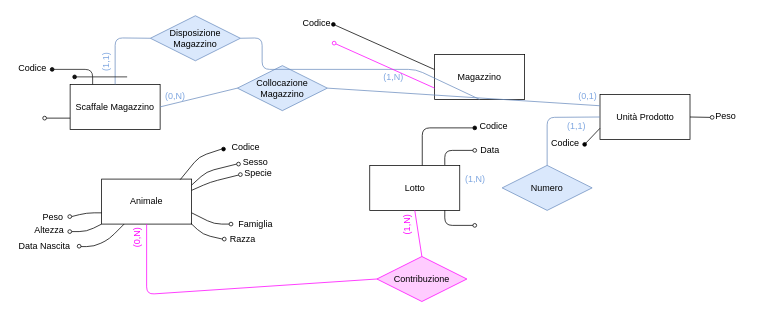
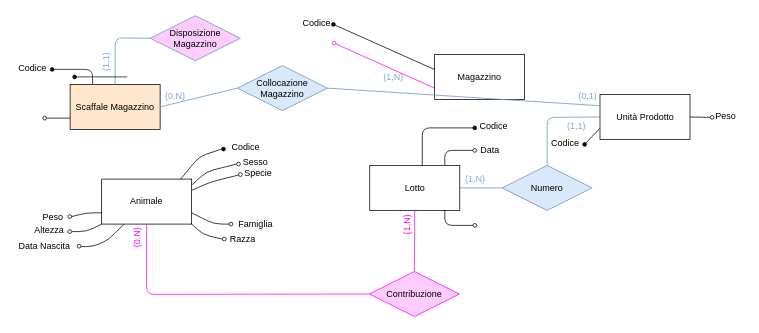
  <mxCell id="0" />
  <mxCell id="1" parent="0" />
  <mxCell id="2" value="&lt;font style=&quot;font-size: 12px&quot;&gt;Sesso&lt;/font&gt;" style="text;html=1;strokeColor=none;fillColor=none;align=center;verticalAlign=middle;whiteSpace=wrap;rounded=0;" parent="1" vertex="1"><mxGeometry x="317.5" y="206.278" width="45" height="20" as="geometry" /></mxCell>
  <mxCell id="3" value="&lt;font style=&quot;font-size: 12px&quot;&gt;Peso&lt;/font&gt;" style="text;html=1;strokeColor=none;fillColor=none;align=center;verticalAlign=middle;whiteSpace=wrap;rounded=0;" parent="1" vertex="1"><mxGeometry x="48" y="279.278" width="45" height="20" as="geometry" /></mxCell>
  <mxCell id="4" value="Animale&lt;br&gt;" style="rounded=0;whiteSpace=wrap;html=1;" parent="1" vertex="1"><mxGeometry x="135" y="238.278" width="120" height="60" as="geometry" /></mxCell>
  <mxCell id="5" value="Lotto" style="rounded=0;whiteSpace=wrap;html=1;" parent="1" vertex="1"><mxGeometry x="492.5" y="220" width="120" height="60" as="geometry" /></mxCell>
  <mxCell id="6" value="Magazzino" style="rounded=0;whiteSpace=wrap;html=1;" parent="1" vertex="1"><mxGeometry x="579" y="72" width="120" height="60" as="geometry" /></mxCell>
  <mxCell id="7" value="Collocazione Magazzino" style="rhombus;whiteSpace=wrap;html=1;fillColor=#dae8fc;strokeColor=#6c8ebf;" parent="1" vertex="1"><mxGeometry x="316" y="87" width="120" height="60" as="geometry" /></mxCell>
  <mxCell id="8" value="" style="endArrow=none;html=1;exitX=0.874;exitY=0.011;exitDx=0;exitDy=0;exitPerimeter=0;" parent="1" source="4" edge="1"><mxGeometry width="50" height="50" relative="1" as="geometry"><mxPoint x="235" y="238.278" as="sourcePoint" /><mxPoint x="295" y="198.278" as="targetPoint" /><Array as="points"><mxPoint x="265" y="208.278" /></Array></mxGeometry></mxCell>
  <mxCell id="9" value="" style="ellipse;whiteSpace=wrap;html=1;aspect=fixed;fillColor=#000000;" parent="1" vertex="1"><mxGeometry x="295" y="195.778" width="5" height="5" as="geometry" /></mxCell>
  <mxCell id="10" value="&lt;font style=&quot;font-size: 12px&quot;&gt;Codice&lt;/font&gt;" style="text;html=1;strokeColor=none;fillColor=none;align=center;verticalAlign=middle;whiteSpace=wrap;rounded=0;" parent="1" vertex="1"><mxGeometry x="305" y="186.278" width="45" height="20" as="geometry" /></mxCell>
  <mxCell id="11" value="" style="endArrow=none;html=1;exitX=1;exitY=0.133;exitDx=0;exitDy=0;exitPerimeter=0;" parent="1" source="4" edge="1"><mxGeometry width="50" height="50" relative="1" as="geometry"><mxPoint x="255" y="258.278" as="sourcePoint" /><mxPoint x="315" y="218.278" as="targetPoint" /><Array as="points"><mxPoint x="275" y="228.278" /></Array></mxGeometry></mxCell>
  <mxCell id="12" value="" style="ellipse;whiteSpace=wrap;html=1;aspect=fixed;" parent="1" vertex="1"><mxGeometry x="315" y="215.778" width="5" height="5" as="geometry" /></mxCell>
  <mxCell id="13" value="" style="endArrow=none;html=1;exitX=1;exitY=0.75;exitDx=0;exitDy=0;" parent="1" source="4" edge="1"><mxGeometry width="50" height="50" relative="1" as="geometry"><mxPoint x="255" y="328.278" as="sourcePoint" /><mxPoint x="305" y="298.278" as="targetPoint" /><Array as="points"><mxPoint x="285" y="298.278" /></Array></mxGeometry></mxCell>
  <mxCell id="14" value="" style="ellipse;whiteSpace=wrap;html=1;aspect=fixed;" parent="1" vertex="1"><mxGeometry x="305" y="295.778" width="5" height="5" as="geometry" /></mxCell>
  <mxCell id="15" value="&lt;font style=&quot;font-size: 12px&quot;&gt;Famiglia&lt;/font&gt;" style="text;html=1;strokeColor=none;fillColor=none;align=center;verticalAlign=middle;whiteSpace=wrap;rounded=0;" parent="1" vertex="1"><mxGeometry x="317.5" y="288.278" width="45" height="20" as="geometry" /></mxCell>
  <mxCell id="16" value="" style="endArrow=none;html=1;exitX=0;exitY=0.5;exitDx=0;exitDy=0;" parent="1" source="37" edge="1"><mxGeometry width="50" height="50" relative="1" as="geometry"><mxPoint x="298.5" y="318.278" as="sourcePoint" /><mxPoint x="254" y="297.278" as="targetPoint" /><Array as="points"><mxPoint x="270" y="312.278" /></Array></mxGeometry></mxCell>
  <mxCell id="17" value="&lt;font style=&quot;font-size: 12px&quot;&gt;Razza&lt;/font&gt;" style="text;html=1;strokeColor=none;fillColor=none;align=center;verticalAlign=middle;whiteSpace=wrap;rounded=0;" parent="1" vertex="1"><mxGeometry x="301" y="307.778" width="45" height="20" as="geometry" /></mxCell>
  <mxCell id="18" value="" style="endArrow=none;html=1;entryX=0.25;entryY=1;entryDx=0;entryDy=0;" parent="1" target="4" edge="1"><mxGeometry width="50" height="50" relative="1" as="geometry"><mxPoint x="105" y="328.278" as="sourcePoint" /><mxPoint x="175" y="298.278" as="targetPoint" /><Array as="points"><mxPoint x="125" y="328.278" /><mxPoint x="145" y="318.278" /></Array></mxGeometry></mxCell>
  <mxCell id="19" value="" style="ellipse;whiteSpace=wrap;html=1;aspect=fixed;" parent="1" vertex="1"><mxGeometry x="102.5" y="325.278" width="5" height="5" as="geometry" /></mxCell>
  <mxCell id="20" value="&lt;font style=&quot;font-size: 12px&quot;&gt;Data Nascita&lt;/font&gt;" style="text;html=1;strokeColor=none;fillColor=none;align=center;verticalAlign=middle;whiteSpace=wrap;rounded=0;" parent="1" vertex="1"><mxGeometry x="20" y="317.778" width="78" height="20" as="geometry" /></mxCell>
  <mxCell id="21" value="" style="endArrow=none;html=1;" parent="1" target="4" edge="1"><mxGeometry width="50" height="50" relative="1" as="geometry"><mxPoint x="95" y="308.278" as="sourcePoint" /><mxPoint x="155" y="278.278" as="targetPoint" /><Array as="points"><mxPoint x="115" y="308.278" /></Array></mxGeometry></mxCell>
  <mxCell id="22" value="" style="ellipse;whiteSpace=wrap;html=1;aspect=fixed;" parent="1" vertex="1"><mxGeometry x="90" y="305.778" width="5" height="5" as="geometry" /></mxCell>
  <mxCell id="23" value="&lt;font style=&quot;font-size: 12px&quot;&gt;Altezza&lt;/font&gt;" style="text;html=1;strokeColor=none;fillColor=none;align=center;verticalAlign=middle;whiteSpace=wrap;rounded=0;" parent="1" vertex="1"><mxGeometry x="42.5" y="295.778" width="45" height="20" as="geometry" /></mxCell>
  <mxCell id="24" value="" style="endArrow=none;html=1;entryX=0;entryY=0.75;entryDx=0;entryDy=0;" parent="1" target="4" edge="1"><mxGeometry width="50" height="50" relative="1" as="geometry"><mxPoint x="95" y="288.278" as="sourcePoint" /><mxPoint x="155" y="278.278" as="targetPoint" /><Array as="points"><mxPoint x="115" y="283.278" /></Array></mxGeometry></mxCell>
  <mxCell id="25" value="" style="ellipse;whiteSpace=wrap;html=1;aspect=fixed;" parent="1" vertex="1"><mxGeometry x="90" y="285.778" width="5" height="5" as="geometry" /></mxCell>
  <mxCell id="26" value="" style="endArrow=none;html=1;entryX=-0.003;entryY=0.335;entryDx=0;entryDy=0;entryPerimeter=0;" parent="1" source="27" target="6" edge="1"><mxGeometry width="50" height="50" relative="1" as="geometry"><mxPoint x="444" y="32" as="sourcePoint" /><mxPoint x="494" y="12" as="targetPoint" /></mxGeometry></mxCell>
  <mxCell id="27" value="" style="ellipse;whiteSpace=wrap;html=1;aspect=fixed;fillColor=#080808;" parent="1" vertex="1"><mxGeometry x="441.5" y="29.5" width="5" height="5" as="geometry" /></mxCell>
  <mxCell id="28" value="Codice" style="text;html=1;strokeColor=none;fillColor=none;align=center;verticalAlign=middle;whiteSpace=wrap;rounded=0;" parent="1" vertex="1"><mxGeometry x="401.5" y="20" width="40" height="20" as="geometry" /></mxCell>
  <mxCell id="29" value="" style="endArrow=none;html=1;" parent="1" target="32" edge="1"><mxGeometry width="50" height="50" relative="1" as="geometry"><mxPoint x="562.5" y="220" as="sourcePoint" /><mxPoint x="632.5" y="170" as="targetPoint" /><Array as="points"><mxPoint x="562.5" y="170" /></Array></mxGeometry></mxCell>
  <mxCell id="30" value="" style="endArrow=none;html=1;exitX=0.834;exitY=-0.009;exitDx=0;exitDy=0;exitPerimeter=0;" parent="1" source="5" target="33" edge="1"><mxGeometry width="50" height="50" relative="1" as="geometry"><mxPoint x="582.5" y="220" as="sourcePoint" /><mxPoint x="632.5" y="200" as="targetPoint" /><Array as="points"><mxPoint x="592.5" y="200" /></Array></mxGeometry></mxCell>
  <mxCell id="31" value="" style="endArrow=none;html=1;exitX=0.834;exitY=0.999;exitDx=0;exitDy=0;exitPerimeter=0;" parent="1" source="5" target="34" edge="1"><mxGeometry width="50" height="50" relative="1" as="geometry"><mxPoint x="592.5" y="281" as="sourcePoint" /><mxPoint x="632.5" y="300" as="targetPoint" /><Array as="points"><mxPoint x="592.5" y="300" /></Array></mxGeometry></mxCell>
  <mxCell id="32" value="" style="ellipse;whiteSpace=wrap;html=1;aspect=fixed;fillColor=#080808;" parent="1" vertex="1"><mxGeometry x="630" y="167.5" width="5" height="5" as="geometry" /></mxCell>
  <mxCell id="33" value="" style="ellipse;whiteSpace=wrap;html=1;aspect=fixed;fillColor=none;" parent="1" vertex="1"><mxGeometry x="630" y="197.5" width="5" height="5" as="geometry" /></mxCell>
  <mxCell id="34" value="" style="ellipse;whiteSpace=wrap;html=1;aspect=fixed;fillColor=none;" parent="1" vertex="1"><mxGeometry x="630" y="297.5" width="5" height="5" as="geometry" /></mxCell>
  <mxCell id="35" value="Codice" style="text;html=1;strokeColor=none;fillColor=none;align=center;verticalAlign=middle;whiteSpace=wrap;rounded=0;" parent="1" vertex="1"><mxGeometry x="637.5" y="158" width="40" height="20" as="geometry" /></mxCell>
  <mxCell id="36" value="Data" style="text;html=1;strokeColor=none;fillColor=none;align=center;verticalAlign=middle;whiteSpace=wrap;rounded=0;" parent="1" vertex="1"><mxGeometry x="632.5" y="190" width="40" height="20" as="geometry" /></mxCell>
  <mxCell id="37" value="" style="ellipse;whiteSpace=wrap;html=1;aspect=fixed;" parent="1" vertex="1"><mxGeometry x="296" y="315.778" width="5" height="5" as="geometry" /></mxCell>
  <mxCell id="38" value="" style="endArrow=none;html=1;exitX=1;exitY=0.25;exitDx=0;exitDy=0;" parent="1" source="4" target="39" edge="1"><mxGeometry width="50" height="50" relative="1" as="geometry"><mxPoint x="370" y="252.278" as="sourcePoint" /><mxPoint x="320" y="232.278" as="targetPoint" /><Array as="points"><mxPoint x="280" y="242.278" /></Array></mxGeometry></mxCell>
  <mxCell id="39" value="" style="ellipse;whiteSpace=wrap;html=1;aspect=fixed;" parent="1" vertex="1"><mxGeometry x="317.5" y="229.778" width="5" height="5" as="geometry" /></mxCell>
  <mxCell id="40" value="Specie" style="text;html=1;strokeColor=none;fillColor=none;align=center;verticalAlign=middle;whiteSpace=wrap;rounded=0;" parent="1" vertex="1"><mxGeometry x="323.5" y="219.778" width="40" height="20" as="geometry" /></mxCell>
- <mxCell id="41" value="Contribuzione" style="rhombus;whiteSpace=wrap;html=1;fillColor=#FFCCFF;strokeColor=#FF00FF;" parent="1" vertex="1"><mxGeometry x="502" y="341.5" width="120" height="60" as="geometry" /></mxCell>
+ <mxCell id="41" value="Contribuzione" style="rhombus;whiteSpace=wrap;html=1;fillColor=#FFCCFF;strokeColor=#FF00FF;" parent="1" vertex="1"><mxGeometry x="492" y="361.5" width="120" height="60" as="geometry" /></mxCell>
  <mxCell id="42" value="&lt;font color=&quot;#ff00ff&quot;&gt;(0,N)&lt;/font&gt;" style="text;html=1;resizable=0;points=[];autosize=1;align=left;verticalAlign=top;spacingTop=-4;fontColor=#FFD966;rotation=-90;" parent="1" vertex="1"><mxGeometry x="163.5" y="302.278" width="40" height="20" as="geometry" /></mxCell>
  <mxCell id="43" value="&lt;font color=&quot;#ff00ff&quot;&gt;(1,N)&lt;/font&gt;" style="text;html=1;resizable=0;points=[];autosize=1;align=left;verticalAlign=top;spacingTop=-4;fontColor=#FFD966;rotation=-90;" parent="1" vertex="1"><mxGeometry x="522" y="284.5" width="40" height="20" as="geometry" /></mxCell>
- <mxCell id="44" value="Scaffale Magazzino" style="rounded=0;whiteSpace=wrap;html=1;fillColor=#FFFFFF;" parent="1" vertex="1"><mxGeometry x="93" y="112" width="120" height="60" as="geometry" /></mxCell>
+ <mxCell id="44" value="Scaffale Magazzino" style="rounded=0;whiteSpace=wrap;html=1;fillColor=#ffe6cc;" parent="1" vertex="1"><mxGeometry x="93" y="112" width="120" height="60" as="geometry" /></mxCell>
  <mxCell id="45" value="" style="endArrow=none;html=1;strokeColor=#6c8ebf;exitX=1;exitY=0.5;exitDx=0;exitDy=0;entryX=0;entryY=0.5;entryDx=0;entryDy=0;gradientColor=#7ea6e0;fillColor=#dae8fc;" parent="1" source="44" target="7" edge="1"><mxGeometry width="50" height="50" relative="1" as="geometry"><mxPoint x="229" y="152" as="sourcePoint" /><mxPoint x="279" y="102" as="targetPoint" /></mxGeometry></mxCell>
- <mxCell id="46" value="Disposizione Magazzino" style="rhombus;whiteSpace=wrap;html=1;fillColor=#dae8fc;strokeColor=#6c8ebf;" parent="1" vertex="1"><mxGeometry x="200" y="20.5" width="120" height="60" as="geometry" /></mxCell>
+ <mxCell id="46" value="Disposizione Magazzino" style="rhombus;whiteSpace=wrap;html=1;fillColor=#ffccff;strokeColor=#6c8ebf;" parent="1" vertex="1"><mxGeometry x="200" y="20.5" width="120" height="60" as="geometry" /></mxCell>
  <mxCell id="47" value="" style="endArrow=none;html=1;strokeColor=#6c8ebf;exitX=0.5;exitY=0;exitDx=0;exitDy=0;entryX=0;entryY=0.5;entryDx=0;entryDy=0;gradientColor=#7ea6e0;fillColor=#dae8fc;" parent="1" source="44" target="46" edge="1"><mxGeometry width="50" height="50" relative="1" as="geometry"><mxPoint x="119" y="92" as="sourcePoint" /><mxPoint x="169" y="42" as="targetPoint" /><Array as="points"><mxPoint x="153" y="50" /></Array></mxGeometry></mxCell>
- <mxCell id="48" value="" style="endArrow=none;html=1;strokeColor=#6c8ebf;exitX=1;exitY=0.5;exitDx=0;exitDy=0;entryX=0.5;entryY=1;entryDx=0;entryDy=0;gradientColor=#7ea6e0;fillColor=#dae8fc;" parent="1" source="46" target="6" edge="1"><mxGeometry width="50" height="50" relative="1" as="geometry"><mxPoint x="429" y="122" as="sourcePoint" /><mxPoint x="479" y="72" as="targetPoint" /><Array as="points"><mxPoint x="349" y="50" /><mxPoint x="349" y="92" /><mxPoint x="554" y="92" /></Array></mxGeometry></mxCell>
  <mxCell id="49" value="" style="endArrow=none;html=1;strokeColor=#141414;entryX=0.25;entryY=0;entryDx=0;entryDy=0;" parent="1" source="51" target="44" edge="1"><mxGeometry width="50" height="50" relative="1" as="geometry"><mxPoint x="69" y="92" as="sourcePoint" /><mxPoint x="89" y="32" as="targetPoint" /><Array as="points"><mxPoint x="123" y="92" /></Array></mxGeometry></mxCell>
  <mxCell id="50" value="Codice" style="text;html=1;strokeColor=none;fillColor=none;align=center;verticalAlign=middle;whiteSpace=wrap;rounded=0;" parent="1" vertex="1"><mxGeometry x="23" y="81" width="40" height="20" as="geometry" /></mxCell>
  <mxCell id="51" value="" style="ellipse;whiteSpace=wrap;html=1;aspect=fixed;fillColor=#141414;" parent="1" vertex="1"><mxGeometry x="66.5" y="89.5" width="5" height="5" as="geometry" /></mxCell>
  <mxCell id="52" value="" style="endArrow=none;html=1;strokeColor=#141414;" parent="1" source="53" edge="1"><mxGeometry width="50" height="50" relative="1" as="geometry"><mxPoint x="99" y="102" as="sourcePoint" /><mxPoint x="169" y="102" as="targetPoint" /></mxGeometry></mxCell>
  <mxCell id="53" value="" style="ellipse;whiteSpace=wrap;html=1;aspect=fixed;fillColor=#141414;" parent="1" vertex="1"><mxGeometry x="96.5" y="99.5" width="5" height="5" as="geometry" /></mxCell>
  <mxCell id="54" value="(0,N)" style="text;html=1;resizable=0;points=[];autosize=1;align=left;verticalAlign=top;spacingTop=-4;fontColor=#7EA6E0;rotation=0;" parent="1" vertex="1"><mxGeometry x="218" y="117.5" width="40" height="20" as="geometry" /></mxCell>
  <mxCell id="55" value="(1,N)" style="text;html=1;resizable=0;points=[];autosize=1;align=left;verticalAlign=top;spacingTop=-4;fontColor=#7EA6E0;rotation=0;" parent="1" vertex="1"><mxGeometry x="509" y="92.5" width="40" height="20" as="geometry" /></mxCell>
  <mxCell id="56" value="(1,1)" style="text;html=1;resizable=0;points=[];autosize=1;align=left;verticalAlign=top;spacingTop=-4;fontColor=#7EA6E0;rotation=-90;" parent="1" vertex="1"><mxGeometry x="121.5" y="67" width="40" height="20" as="geometry" /></mxCell>
  <mxCell id="57" value="" style="endArrow=none;html=1;exitX=0;exitY=0.75;exitDx=0;exitDy=0;" parent="1" source="44" target="58" edge="1"><mxGeometry width="50" height="50" relative="1" as="geometry"><mxPoint x="229" y="212" as="sourcePoint" /><mxPoint x="59" y="157" as="targetPoint" /></mxGeometry></mxCell>
  <mxCell id="58" value="" style="ellipse;whiteSpace=wrap;html=1;aspect=fixed;" parent="1" vertex="1"><mxGeometry x="56.5" y="154.5" width="5" height="5" as="geometry" /></mxCell>
  <mxCell id="59" value="Unità Prodotto" style="rounded=0;whiteSpace=wrap;html=1;" parent="1" vertex="1"><mxGeometry x="799.5" y="125.5" width="120" height="60" as="geometry" /></mxCell>
  <mxCell id="60" value="&lt;font style=&quot;font-size: 12px&quot;&gt;Peso&lt;/font&gt;" style="text;html=1;strokeColor=none;fillColor=none;align=center;verticalAlign=middle;whiteSpace=wrap;rounded=0;" parent="1" vertex="1"><mxGeometry x="944.5" y="144.5" width="45" height="20" as="geometry" /></mxCell>
  <mxCell id="61" value="Numero" style="rhombus;whiteSpace=wrap;html=1;fillColor=#dae8fc;strokeColor=#6c8ebf;" parent="1" vertex="1"><mxGeometry x="669" y="220" width="120" height="60" as="geometry" /></mxCell>
+ <mxCell id="62" value="" style="endArrow=none;html=1;exitX=1;exitY=0.5;exitDx=0;exitDy=0;entryX=0;entryY=0.5;entryDx=0;entryDy=0;fillColor=#dae8fc;strokeColor=#6c8ebf;" parent="1" source="5" target="61" edge="1"><mxGeometry width="50" height="50" relative="1" as="geometry"><mxPoint x="629" y="252" as="sourcePoint" /><mxPoint x="679" y="202" as="targetPoint" /></mxGeometry></mxCell>
  <mxCell id="63" value="" style="endArrow=none;html=1;exitX=0.5;exitY=0;exitDx=0;exitDy=0;entryX=0;entryY=0.5;entryDx=0;entryDy=0;fillColor=#dae8fc;strokeColor=#6c8ebf;" parent="1" source="61" target="59" edge="1"><mxGeometry width="50" height="50" relative="1" as="geometry"><mxPoint x="699" y="172" as="sourcePoint" /><mxPoint x="749" y="122" as="targetPoint" /><Array as="points"><mxPoint x="729" y="156" /></Array></mxGeometry></mxCell>
  <mxCell id="64" value="" style="endArrow=none;html=1;exitX=1;exitY=0.5;exitDx=0;exitDy=0;entryX=0;entryY=0.25;entryDx=0;entryDy=0;fillColor=#dae8fc;strokeColor=#6c8ebf;" parent="1" source="7" target="59" edge="1"><mxGeometry width="50" height="50" relative="1" as="geometry"><mxPoint x="639" y="162" as="sourcePoint" /><mxPoint x="829" y="92" as="targetPoint" /></mxGeometry></mxCell>
  <mxCell id="65" value="" style="endArrow=none;html=1;exitX=1;exitY=0.5;exitDx=0;exitDy=0;" parent="1" source="59" target="66" edge="1"><mxGeometry width="50" height="50" relative="1" as="geometry"><mxPoint x="1119" y="222" as="sourcePoint" /><mxPoint x="949" y="156" as="targetPoint" /></mxGeometry></mxCell>
  <mxCell id="66" value="" style="ellipse;whiteSpace=wrap;html=1;aspect=fixed;" parent="1" vertex="1"><mxGeometry x="946.5" y="153.5" width="5" height="5" as="geometry" /></mxCell>
  <mxCell id="67" value="(1,N)" style="text;html=1;resizable=0;points=[];autosize=1;align=left;verticalAlign=top;spacingTop=-4;fontColor=#7EA6E0;rotation=0;" parent="1" vertex="1"><mxGeometry x="618" y="229" width="40" height="20" as="geometry" /></mxCell>
  <mxCell id="68" value="(1,1)" style="text;html=1;resizable=0;points=[];autosize=1;align=left;verticalAlign=top;spacingTop=-4;fontColor=#7EA6E0;rotation=0;" parent="1" vertex="1"><mxGeometry x="754" y="158" width="40" height="20" as="geometry" /></mxCell>
  <mxCell id="69" value="" style="endArrow=none;html=1;entryX=0;entryY=0.75;entryDx=0;entryDy=0;" parent="1" source="70" target="59" edge="1"><mxGeometry width="50" height="50" relative="1" as="geometry"><mxPoint x="779" y="192" as="sourcePoint" /><mxPoint x="809" y="222" as="targetPoint" /></mxGeometry></mxCell>
  <mxCell id="70" value="" style="ellipse;whiteSpace=wrap;html=1;aspect=fixed;fillColor=#000000;" parent="1" vertex="1"><mxGeometry x="776.5" y="189.5" width="5" height="5" as="geometry" /></mxCell>
  <mxCell id="71" value="&lt;font style=&quot;font-size: 12px&quot;&gt;Codice&lt;/font&gt;" style="text;html=1;strokeColor=none;fillColor=none;align=center;verticalAlign=middle;whiteSpace=wrap;rounded=0;" parent="1" vertex="1"><mxGeometry x="731" y="180" width="45" height="20" as="geometry" /></mxCell>
  <mxCell id="72" value="(0,1)" style="text;html=1;resizable=0;points=[];autosize=1;align=left;verticalAlign=top;spacingTop=-4;fontColor=#7EA6E0;rotation=0;" parent="1" vertex="1"><mxGeometry x="769" y="117.5" width="40" height="20" as="geometry" /></mxCell>
  <mxCell id="73" value="" style="endArrow=none;html=1;entryX=0;entryY=0.75;entryDx=0;entryDy=0;strokeColor=#FF00FF;" parent="1" source="74" target="6" edge="1"><mxGeometry width="50" height="50" relative="1" as="geometry"><mxPoint x="449" y="57" as="sourcePoint" /><mxPoint x="459" y="52" as="targetPoint" /></mxGeometry></mxCell>
  <mxCell id="74" value="" style="ellipse;whiteSpace=wrap;html=1;aspect=fixed;strokeColor=#FF00FF;" parent="1" vertex="1"><mxGeometry x="442.5" y="54.5" width="5" height="5" as="geometry" /></mxCell>
  <mxCell id="75" value="" style="endArrow=none;html=1;entryX=0.5;entryY=1;entryDx=0;entryDy=0;exitX=0.5;exitY=0;exitDx=0;exitDy=0;strokeColor=#FF00FF;" parent="1" source="41" target="5" edge="1"><mxGeometry width="50" height="50" relative="1" as="geometry"><mxPoint x="559" y="342" as="sourcePoint" /><mxPoint x="609" y="292" as="targetPoint" /></mxGeometry></mxCell>
  <mxCell id="76" value="" style="endArrow=none;html=1;entryX=0;entryY=0.5;entryDx=0;entryDy=0;exitX=0.5;exitY=1;exitDx=0;exitDy=0;strokeColor=#FF00FF;" edge="1" parent="1" source="4" target="41"><mxGeometry width="50" height="50" relative="1" as="geometry"><mxPoint x="269" y="432" as="sourcePoint" /><mxPoint x="319" y="382" as="targetPoint" /><Array as="points"><mxPoint x="195" y="392" /></Array></mxGeometry></mxCell>
